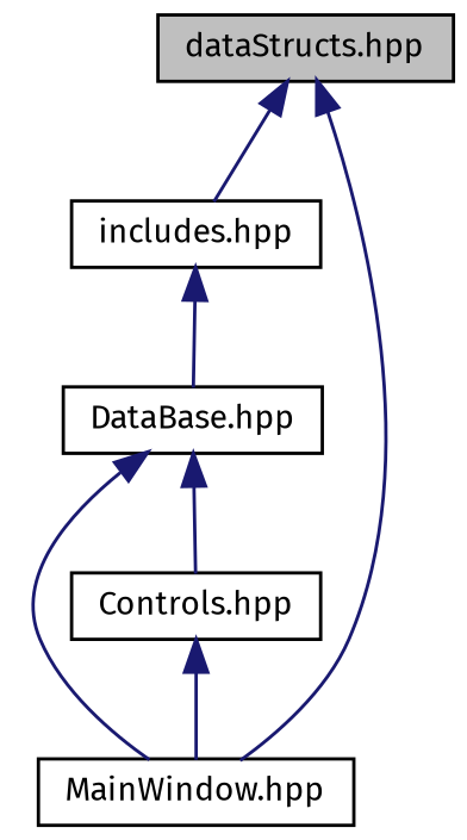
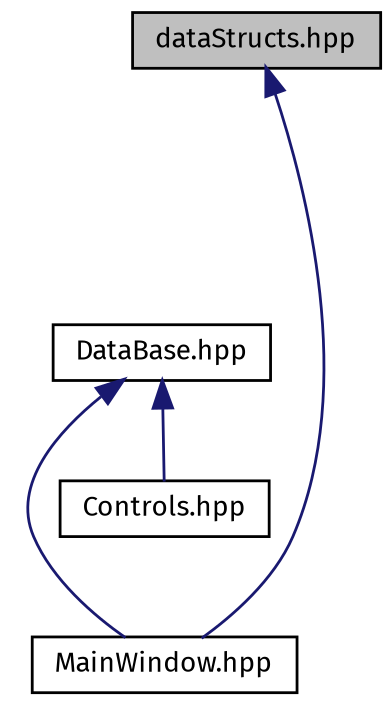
  digraph {
    fontname="Fira Sans"
    node [color=black fillcolor=white fontname="Fira Sans" fontsize=10 shape=record style=filled]
    edge [color=midnightblue dir=back fontname="Fira Sans" fontsize=10 labelfontname=Helvetica labelfontsize=10 style=solid]
    n1 [fillcolor=grey75 fontcolor=black height=0.2 label="dataStructs.hpp" width=0.4]
-   n2 [height=0.2 label="includes.hpp" width=0.4]
    n3 [height=0.2 label="MainWindow.hpp" width=0.4]
    n4 [height=0.2 label="DataBase.hpp" width=0.4]
    n5 [height=0.2 label="Controls.hpp" width=0.4]
-   n1 -> n2
    n1 -> n3
-   n2 -> n4
    n4 -> n3
    n4 -> n5
-   n5 -> n3
  }
